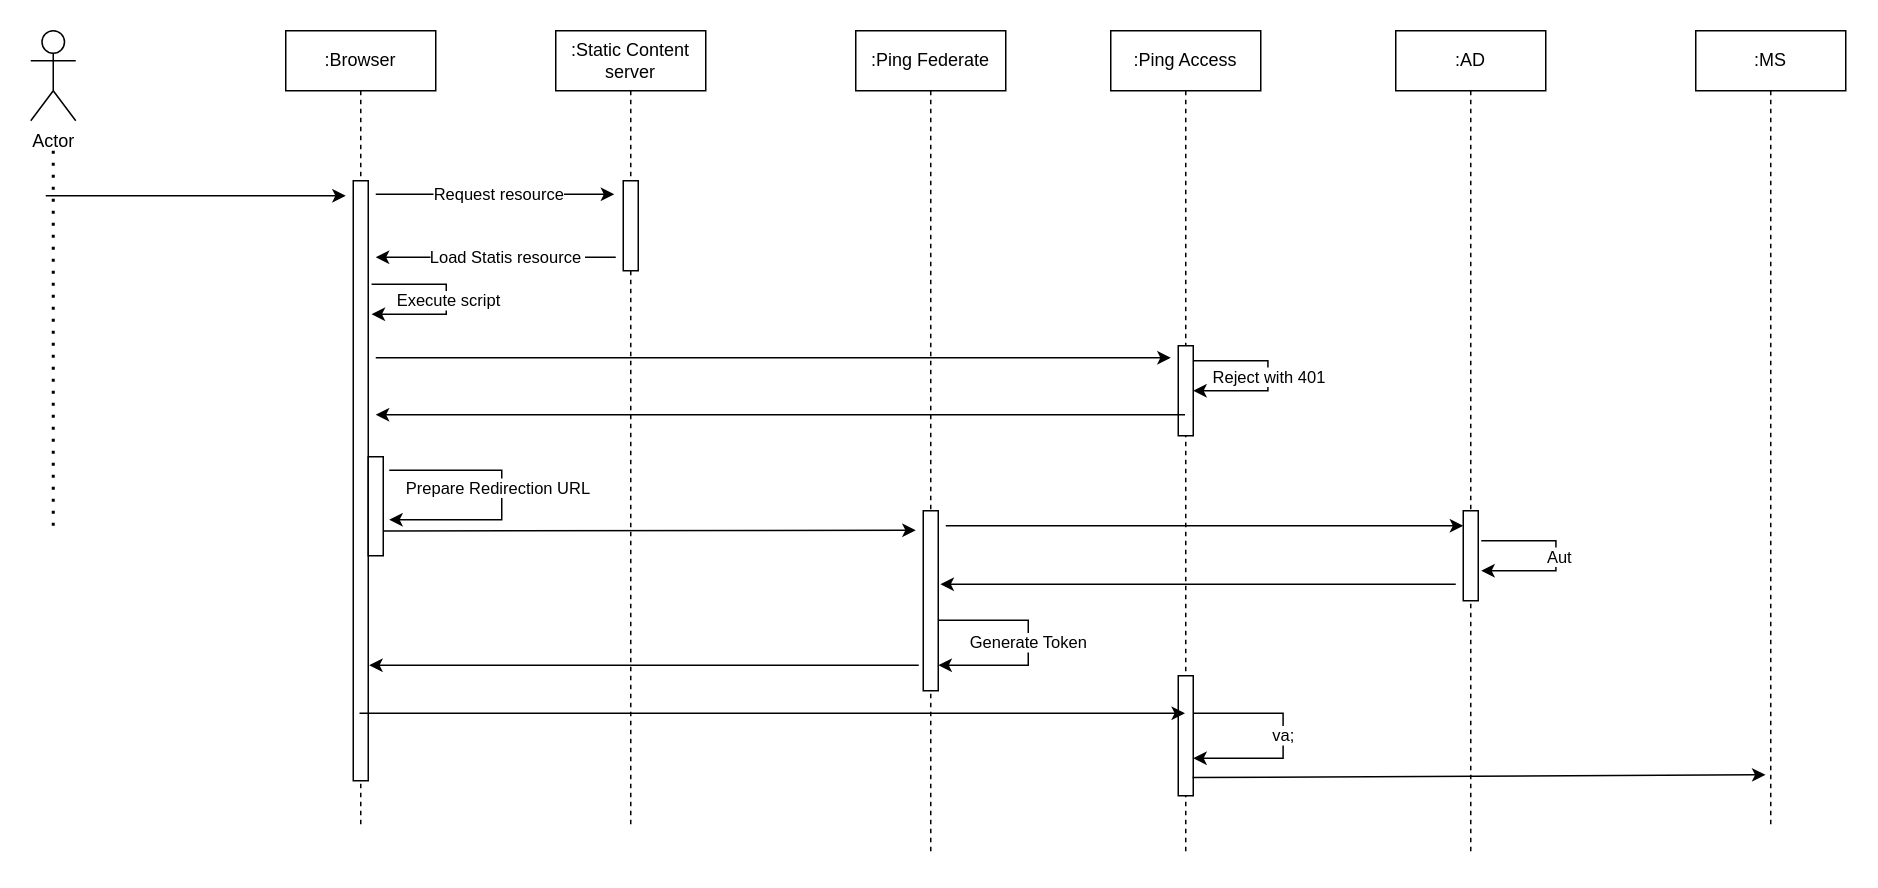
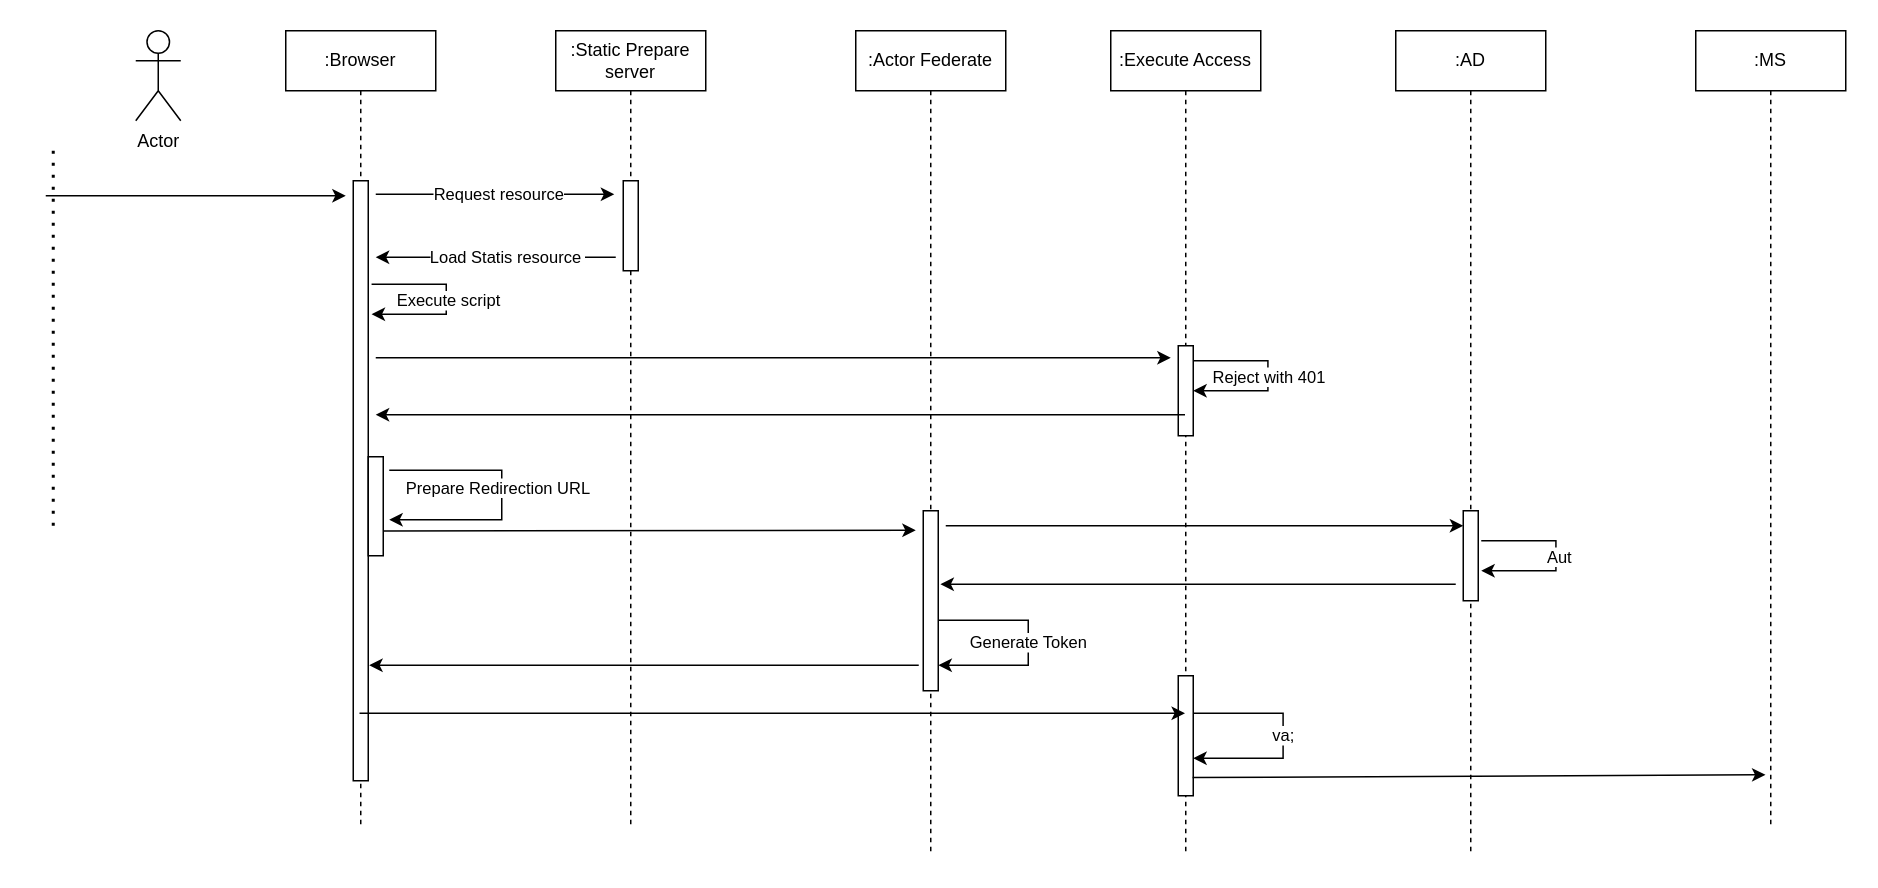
  <mxCell id="0" />
  <mxCell id="1" parent="0" />
- <mxCell id="2" value="Actor" style="shape=umlActor;verticalLabelPosition=bottom;verticalAlign=top;html=1;outlineConnect=0;" vertex="1" parent="1"><mxGeometry x="20" y="20" width="30" height="60" as="geometry" /></mxCell>
+ <mxCell id="2" value="Actor" style="shape=umlActor;verticalLabelPosition=bottom;verticalAlign=top;html=1;outlineConnect=0;" vertex="1" parent="1"><mxGeometry x="90" y="20" width="30" height="60" as="geometry" /></mxCell>
  <mxCell id="3" value=":Browser" style="shape=umlLifeline;perimeter=lifelinePerimeter;whiteSpace=wrap;html=1;container=1;collapsible=0;recursiveResize=0;outlineConnect=0;" vertex="1" parent="1"><mxGeometry x="190" y="20" width="100" height="530" as="geometry" /></mxCell>
  <mxCell id="4" value="" style="rounded=0;whiteSpace=wrap;html=1;" vertex="1" parent="3"><mxGeometry x="45" y="100" width="10" height="400" as="geometry" /></mxCell>
  <mxCell id="5" value="" style="rounded=0;whiteSpace=wrap;html=1;" vertex="1" parent="3"><mxGeometry x="55" y="284" width="10" height="66" as="geometry" /></mxCell>
  <mxCell id="6" value="" style="endArrow=classic;html=1;rounded=0;" edge="1" parent="3"><mxGeometry width="50" height="50" relative="1" as="geometry"><mxPoint x="69" y="293" as="sourcePoint" /><mxPoint x="69" y="326" as="targetPoint" /><Array as="points"><mxPoint x="144" y="293" /><mxPoint x="144" y="326" /></Array></mxGeometry></mxCell>
  <mxCell id="7" value="Prepare Redirection URL&amp;nbsp;" style="edgeLabel;html=1;align=center;verticalAlign=middle;resizable=0;points=[];" vertex="1" connectable="0" parent="6"><mxGeometry x="-0.116" y="-2" relative="1" as="geometry"><mxPoint y="5" as="offset" /></mxGeometry></mxCell>
- <mxCell id="8" value=":Static Content server" style="shape=umlLifeline;perimeter=lifelinePerimeter;whiteSpace=wrap;html=1;container=1;collapsible=0;recursiveResize=0;outlineConnect=0;" vertex="1" parent="1"><mxGeometry x="370" y="20" width="100" height="530" as="geometry" /></mxCell>
+ <mxCell id="8" value=":Static Prepare server" style="shape=umlLifeline;perimeter=lifelinePerimeter;whiteSpace=wrap;html=1;container=1;collapsible=0;recursiveResize=0;outlineConnect=0;" vertex="1" parent="1"><mxGeometry x="370" y="20" width="100" height="530" as="geometry" /></mxCell>
  <mxCell id="9" value="" style="rounded=0;whiteSpace=wrap;html=1;" vertex="1" parent="8"><mxGeometry x="45" y="100" width="10" height="60" as="geometry" /></mxCell>
- <mxCell id="10" value=":Ping Federate" style="shape=umlLifeline;perimeter=lifelinePerimeter;whiteSpace=wrap;html=1;container=1;collapsible=0;recursiveResize=0;outlineConnect=0;" vertex="1" parent="1"><mxGeometry x="570" y="20" width="100" height="550" as="geometry" /></mxCell>
+ <mxCell id="10" value=":Actor Federate" style="shape=umlLifeline;perimeter=lifelinePerimeter;whiteSpace=wrap;html=1;container=1;collapsible=0;recursiveResize=0;outlineConnect=0;" vertex="1" parent="1"><mxGeometry x="570" y="20" width="100" height="550" as="geometry" /></mxCell>
  <mxCell id="11" value="" style="rounded=0;whiteSpace=wrap;html=1;" vertex="1" parent="10"><mxGeometry x="45" y="320" width="10" height="120" as="geometry" /></mxCell>
- <mxCell id="12" value=":Ping Access" style="shape=umlLifeline;perimeter=lifelinePerimeter;whiteSpace=wrap;html=1;container=1;collapsible=0;recursiveResize=0;outlineConnect=0;" vertex="1" parent="1"><mxGeometry x="740" y="20" width="100" height="550" as="geometry" /></mxCell>
+ <mxCell id="12" value=":Execute Access" style="shape=umlLifeline;perimeter=lifelinePerimeter;whiteSpace=wrap;html=1;container=1;collapsible=0;recursiveResize=0;outlineConnect=0;" vertex="1" parent="1"><mxGeometry x="740" y="20" width="100" height="550" as="geometry" /></mxCell>
  <mxCell id="13" value="" style="rounded=0;whiteSpace=wrap;html=1;" vertex="1" parent="12"><mxGeometry x="45" y="210" width="10" height="60" as="geometry" /></mxCell>
  <mxCell id="14" value="" style="rounded=0;whiteSpace=wrap;html=1;" vertex="1" parent="12"><mxGeometry x="45" y="430" width="10" height="80" as="geometry" /></mxCell>
  <mxCell id="15" value=":AD" style="shape=umlLifeline;perimeter=lifelinePerimeter;whiteSpace=wrap;html=1;container=1;collapsible=0;recursiveResize=0;outlineConnect=0;" vertex="1" parent="1"><mxGeometry x="930" y="20" width="100" height="550" as="geometry" /></mxCell>
  <mxCell id="16" value="" style="rounded=0;whiteSpace=wrap;html=1;" vertex="1" parent="15"><mxGeometry x="45" y="320" width="10" height="60" as="geometry" /></mxCell>
  <mxCell id="17" value="" style="endArrow=classic;html=1;rounded=0;" edge="1" parent="15"><mxGeometry width="50" height="50" relative="1" as="geometry"><mxPoint x="57.002" y="340" as="sourcePoint" /><mxPoint x="57.002" y="360" as="targetPoint" /><Array as="points"><mxPoint x="106.78" y="340" /><mxPoint x="106.78" y="360" /></Array></mxGeometry></mxCell>
  <mxCell id="18" value="Aut" style="edgeLabel;html=1;align=center;verticalAlign=middle;resizable=0;points=[];" vertex="1" connectable="0" parent="17"><mxGeometry x="-0.071" y="-1" relative="1" as="geometry"><mxPoint x="3" y="4" as="offset" /></mxGeometry></mxCell>
  <mxCell id="19" value=":MS" style="shape=umlLifeline;perimeter=lifelinePerimeter;whiteSpace=wrap;html=1;container=1;collapsible=0;recursiveResize=0;outlineConnect=0;" vertex="1" parent="1"><mxGeometry x="1130" y="20" width="100" height="530" as="geometry" /></mxCell>
  <mxCell id="20" value="" style="endArrow=none;dashed=1;html=1;dashPattern=1 3;strokeWidth=2;rounded=0;" edge="1" parent="1"><mxGeometry width="50" height="50" relative="1" as="geometry"><mxPoint x="35" y="350" as="sourcePoint" /><mxPoint x="35" y="100" as="targetPoint" /></mxGeometry></mxCell>
  <mxCell id="21" value="" style="endArrow=classic;html=1;rounded=0;" edge="1" parent="1"><mxGeometry width="50" height="50" relative="1" as="geometry"><mxPoint x="30" y="130" as="sourcePoint" /><mxPoint x="230" y="130" as="targetPoint" /></mxGeometry></mxCell>
  <mxCell id="22" value="" style="endArrow=classic;html=1;rounded=0;" edge="1" parent="1"><mxGeometry width="50" height="50" relative="1" as="geometry"><mxPoint x="250" y="129" as="sourcePoint" /><mxPoint x="409" y="129" as="targetPoint" /></mxGeometry></mxCell>
  <mxCell id="23" value="Request resource" style="edgeLabel;html=1;align=center;verticalAlign=middle;resizable=0;points=[];" vertex="1" connectable="0" parent="22"><mxGeometry x="-0.472" y="1" relative="1" as="geometry"><mxPoint x="39" as="offset" /></mxGeometry></mxCell>
  <mxCell id="24" value="" style="endArrow=classic;html=1;rounded=0;" edge="1" parent="1"><mxGeometry width="50" height="50" relative="1" as="geometry"><mxPoint x="410" y="171" as="sourcePoint" /><mxPoint x="250" y="171" as="targetPoint" /></mxGeometry></mxCell>
  <mxCell id="25" value="Load Statis resource&amp;nbsp;" style="edgeLabel;html=1;align=center;verticalAlign=middle;resizable=0;points=[];" vertex="1" connectable="0" parent="24"><mxGeometry x="-0.086" y="-1" relative="1" as="geometry"><mxPoint as="offset" /></mxGeometry></mxCell>
  <mxCell id="26" value="" style="endArrow=classic;html=1;rounded=0;" edge="1" parent="1"><mxGeometry width="50" height="50" relative="1" as="geometry"><mxPoint x="247.222" y="189" as="sourcePoint" /><mxPoint x="247.222" y="209" as="targetPoint" /><Array as="points"><mxPoint x="297" y="189" /><mxPoint x="297" y="209" /></Array></mxGeometry></mxCell>
  <mxCell id="27" value="Execute script&amp;nbsp;" style="edgeLabel;html=1;align=center;verticalAlign=middle;resizable=0;points=[];" vertex="1" connectable="0" parent="26"><mxGeometry x="-0.071" y="-1" relative="1" as="geometry"><mxPoint x="3" y="4" as="offset" /></mxGeometry></mxCell>
  <mxCell id="28" value="" style="endArrow=classic;html=1;rounded=0;" edge="1" parent="1"><mxGeometry width="50" height="50" relative="1" as="geometry"><mxPoint x="250" y="238" as="sourcePoint" /><mxPoint x="780" y="238" as="targetPoint" /></mxGeometry></mxCell>
  <mxCell id="29" value="" style="endArrow=classic;html=1;rounded=0;" edge="1" parent="1"><mxGeometry width="50" height="50" relative="1" as="geometry"><mxPoint x="795.002" y="240" as="sourcePoint" /><mxPoint x="795.002" y="260" as="targetPoint" /><Array as="points"><mxPoint x="844.78" y="240" /><mxPoint x="844.78" y="260" /></Array></mxGeometry></mxCell>
  <mxCell id="30" value="Reject with 401&amp;nbsp;" style="edgeLabel;html=1;align=center;verticalAlign=middle;resizable=0;points=[];" vertex="1" connectable="0" parent="29"><mxGeometry x="-0.071" y="-1" relative="1" as="geometry"><mxPoint x="3" y="4" as="offset" /></mxGeometry></mxCell>
  <mxCell id="31" value="" style="endArrow=classic;html=1;rounded=0;" edge="1" parent="1"><mxGeometry width="50" height="50" relative="1" as="geometry"><mxPoint x="789.5" y="276" as="sourcePoint" /><mxPoint x="250" y="276" as="targetPoint" /></mxGeometry></mxCell>
  <mxCell id="32" value="" style="endArrow=classic;html=1;rounded=0;exitX=1;exitY=0.75;exitDx=0;exitDy=0;" edge="1" parent="1" source="5"><mxGeometry width="50" height="50" relative="1" as="geometry"><mxPoint x="340" y="400" as="sourcePoint" /><mxPoint x="610" y="353" as="targetPoint" /></mxGeometry></mxCell>
  <mxCell id="33" value="" style="endArrow=classic;html=1;rounded=0;" edge="1" parent="1"><mxGeometry width="50" height="50" relative="1" as="geometry"><mxPoint x="630" y="350" as="sourcePoint" /><mxPoint x="975" y="350" as="targetPoint" /></mxGeometry></mxCell>
  <mxCell id="34" value="" style="endArrow=classic;html=1;rounded=0;" edge="1" parent="1"><mxGeometry width="50" height="50" relative="1" as="geometry"><mxPoint x="970" y="389" as="sourcePoint" /><mxPoint x="626.447" y="389" as="targetPoint" /></mxGeometry></mxCell>
  <mxCell id="35" value="" style="endArrow=classic;html=1;rounded=0;" edge="1" parent="1"><mxGeometry width="50" height="50" relative="1" as="geometry"><mxPoint x="612" y="443" as="sourcePoint" /><mxPoint x="245.63" y="443" as="targetPoint" /></mxGeometry></mxCell>
  <mxCell id="36" value="Generate Token" style="endArrow=classic;html=1;rounded=0;" edge="1" parent="1"><mxGeometry width="50" height="50" relative="1" as="geometry"><mxPoint x="625.1" y="413" as="sourcePoint" /><mxPoint x="625.1" y="443" as="targetPoint" /><Array as="points"><mxPoint x="685" y="413" /><mxPoint x="685" y="443" /></Array></mxGeometry></mxCell>
  <mxCell id="37" value="" style="endArrow=classic;html=1;rounded=0;" edge="1" parent="1" target="12"><mxGeometry width="50" height="50" relative="1" as="geometry"><mxPoint x="239.167" y="475" as="sourcePoint" /><mxPoint x="580" y="475" as="targetPoint" /></mxGeometry></mxCell>
  <mxCell id="38" value="" style="endArrow=classic;html=1;rounded=0;exitX=1.257;exitY=0.848;exitDx=0;exitDy=0;exitPerimeter=0;" edge="1" parent="1"><mxGeometry width="50" height="50" relative="1" as="geometry"><mxPoint x="794.57" y="517.84" as="sourcePoint" /><mxPoint x="1176.5" y="516" as="targetPoint" /></mxGeometry></mxCell>
  <mxCell id="39" value="va;" style="endArrow=classic;html=1;rounded=0;" edge="1" parent="1"><mxGeometry width="50" height="50" relative="1" as="geometry"><mxPoint x="795" y="475" as="sourcePoint" /><mxPoint x="795" y="505" as="targetPoint" /><Array as="points"><mxPoint x="854.9" y="475" /><mxPoint x="854.9" y="505" /></Array></mxGeometry></mxCell>
